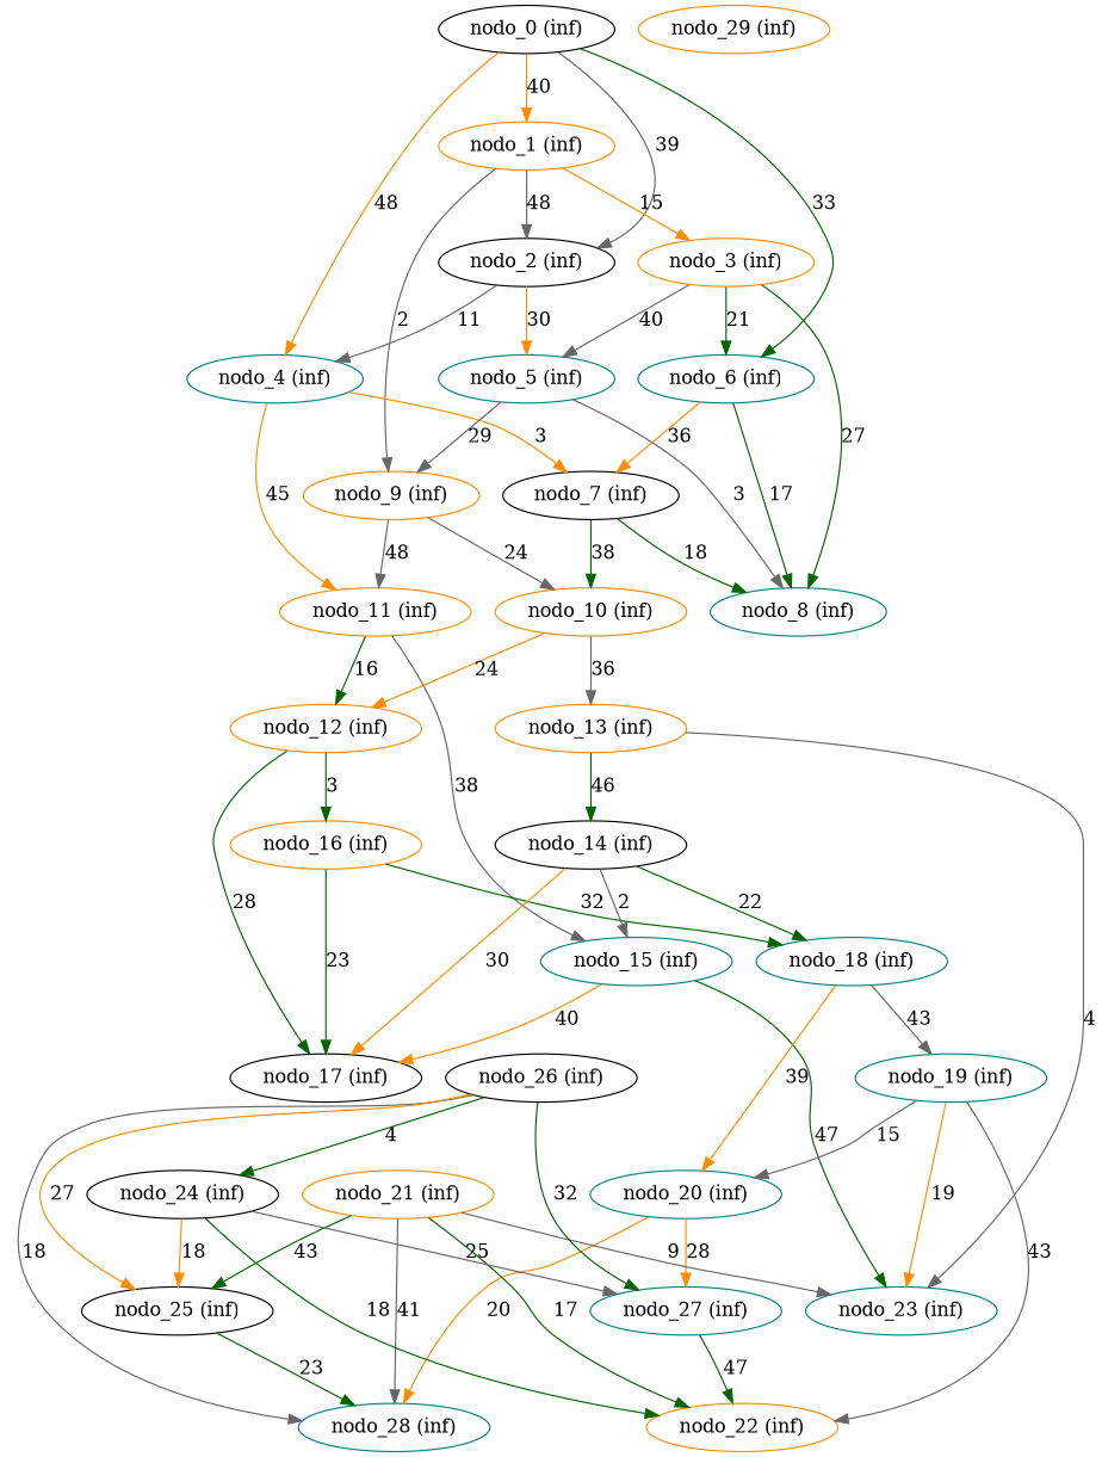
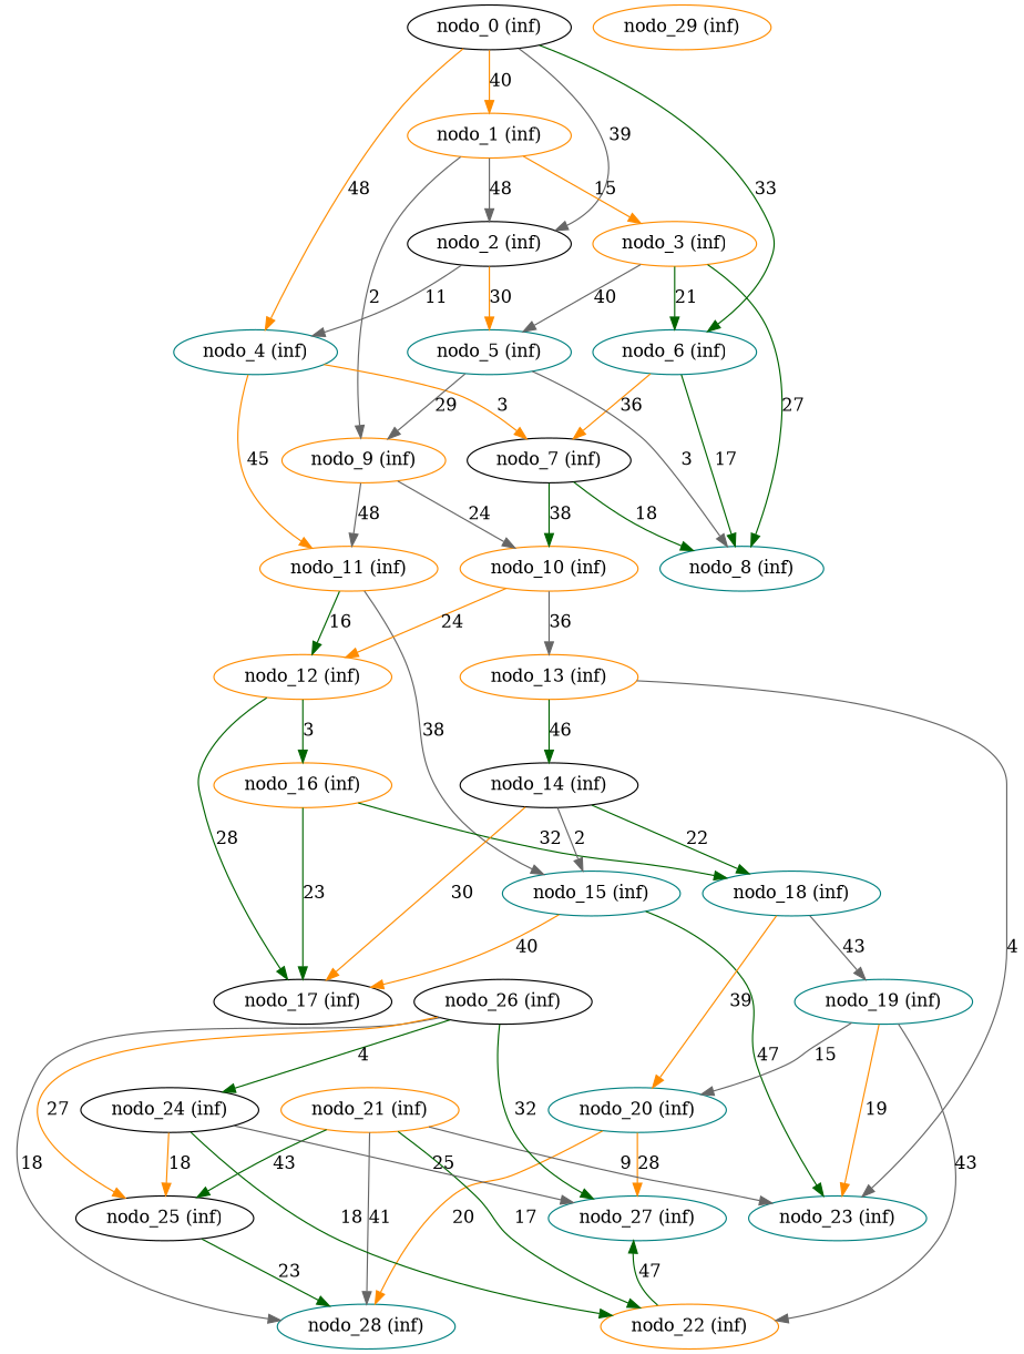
  digraph {
    node [color=darkorange]
    edge [color=darkgreen weight=18]
    "nodo_0 (inf)" [color=black]
    "nodo_1 (inf)"
    "nodo_2 (inf)" [color=black]
    "nodo_4 (inf)" [color=teal]
    "nodo_6 (inf)" [color=teal]
    "nodo_3 (inf)"
    "nodo_9 (inf)"
    "nodo_5 (inf)" [color=teal]
    "nodo_7 (inf)" [color=black]
    "nodo_11 (inf)"
    "nodo_8 (inf)" [color=teal]
    "nodo_10 (inf)"
    "nodo_12 (inf)"
    "nodo_15 (inf)" [color=teal]
    "nodo_13 (inf)"
    "nodo_16 (inf)"
    "nodo_17 (inf)" [color=black]
    "nodo_14 (inf)" [color=black]
    "nodo_23 (inf)" [color=teal]
    "nodo_18 (inf)" [color=teal]
    "nodo_19 (inf)" [color=teal]
    "nodo_20 (inf)" [color=teal]
    "nodo_22 (inf)"
    "nodo_27 (inf)" [color=teal]
    "nodo_28 (inf)" [color=teal]
    "nodo_21 (inf)"
    "nodo_25 (inf)" [color=black]
    "nodo_24 (inf)" [color=black]
    "nodo_26 (inf)" [color=black]
    "nodo_29 (inf)"
    "nodo_0 (inf)" -> "nodo_1 (inf)" [color=darkorange label=40 weight=40]
    "nodo_0 (inf)" -> "nodo_2 (inf)" [color=gray40 label=39 weight=39]
    "nodo_0 (inf)" -> "nodo_4 (inf)" [color=darkorange label=48 weight=48]
    "nodo_0 (inf)" -> "nodo_6 (inf)" [label=33 weight=33]
    "nodo_1 (inf)" -> "nodo_2 (inf)" [color=gray40 label=48 weight=48]
    "nodo_1 (inf)" -> "nodo_3 (inf)" [color=darkorange label=15 weight=15]
    "nodo_1 (inf)" -> "nodo_9 (inf)" [color=gray40 label=2 weight=2]
    "nodo_2 (inf)" -> "nodo_4 (inf)" [color=gray40 label=11 weight=11]
    "nodo_2 (inf)" -> "nodo_5 (inf)" [color=darkorange label=30 weight=30]
    "nodo_4 (inf)" -> "nodo_7 (inf)" [color=darkorange label=3 weight=3]
    "nodo_4 (inf)" -> "nodo_11 (inf)" [color=darkorange label=45 weight=45]
    "nodo_6 (inf)" -> "nodo_7 (inf)" [color=darkorange label=36 weight=36]
    "nodo_6 (inf)" -> "nodo_8 (inf)" [label=17 weight=17]
    "nodo_3 (inf)" -> "nodo_6 (inf)" [label=21 weight=21]
    "nodo_3 (inf)" -> "nodo_5 (inf)" [color=gray40 label=40 weight=40]
    "nodo_3 (inf)" -> "nodo_8 (inf)" [label=27 weight=27]
    "nodo_9 (inf)" -> "nodo_11 (inf)" [color=gray40 label=48 weight=48]
    "nodo_9 (inf)" -> "nodo_10 (inf)" [color=gray40 label=24 weight=24]
    "nodo_5 (inf)" -> "nodo_9 (inf)" [color=gray40 label=29 weight=29]
    "nodo_5 (inf)" -> "nodo_8 (inf)" [color=gray40 label=3 weight=3]
    "nodo_7 (inf)" -> "nodo_8 (inf)" [label=18]
    "nodo_7 (inf)" -> "nodo_10 (inf)" [label=38 weight=49]
    "nodo_11 (inf)" -> "nodo_12 (inf)" [label=16 weight=16]
    "nodo_11 (inf)" -> "nodo_15 (inf)" [color=gray40 label=38 weight=38]
    "nodo_10 (inf)" -> "nodo_12 (inf)" [color=darkorange label=24 weight=24]
    "nodo_10 (inf)" -> "nodo_13 (inf)" [color=gray40 label=36 weight=36]
    "nodo_12 (inf)" -> "nodo_16 (inf)" [label=3 weight=3]
    "nodo_12 (inf)" -> "nodo_17 (inf)" [label=28 weight=28]
    "nodo_15 (inf)" -> "nodo_17 (inf)" [color=darkorange label=40 weight=40]
    "nodo_15 (inf)" -> "nodo_23 (inf)" [label=47 weight=47]
    "nodo_13 (inf)" -> "nodo_14 (inf)" [label=46 weight=46]
    "nodo_13 (inf)" -> "nodo_23 (inf)" [color=gray40 label=4 weight=4]
    "nodo_16 (inf)" -> "nodo_17 (inf)" [label=23 weight=23]
    "nodo_16 (inf)" -> "nodo_18 (inf)" [label=32 weight=32]
    "nodo_14 (inf)" -> "nodo_15 (inf)" [color=gray40 label=2 weight=2]
    "nodo_14 (inf)" -> "nodo_17 (inf)" [color=darkorange label=30 weight=30]
    "nodo_14 (inf)" -> "nodo_18 (inf)" [label=22 weight=22]
    "nodo_18 (inf)" -> "nodo_19 (inf)" [color=gray40 label=43 weight=43]
    "nodo_18 (inf)" -> "nodo_20 (inf)" [color=darkorange label=39 weight=39]
    "nodo_19 (inf)" -> "nodo_23 (inf)" [color=darkorange label=19 weight=19]
    "nodo_19 (inf)" -> "nodo_20 (inf)" [color=gray40 label=15 weight=15]
    "nodo_19 (inf)" -> "nodo_22 (inf)" [color=gray40 label=43 weight=43]
    "nodo_20 (inf)" -> "nodo_27 (inf)" [color=darkorange label=28 weight=28]
    "nodo_20 (inf)" -> "nodo_28 (inf)" [color=darkorange label=20 weight=20]
-   "nodo_27 (inf)" -> "nodo_22 (inf)" [label=47 weight=47]
+   "nodo_22 (inf)" -> "nodo_27 (inf)" [label=47 weight=47]
    "nodo_21 (inf)" -> "nodo_23 (inf)" [color=gray40 label=9 weight=9]
    "nodo_21 (inf)" -> "nodo_22 (inf)" [label=17 weight=17]
    "nodo_21 (inf)" -> "nodo_28 (inf)" [color=gray40 label=41 weight=41]
    "nodo_21 (inf)" -> "nodo_25 (inf)" [label=43 weight=43]
    "nodo_25 (inf)" -> "nodo_28 (inf)" [label=23 weight=23]
    "nodo_24 (inf)" -> "nodo_22 (inf)" [label=18]
    "nodo_24 (inf)" -> "nodo_27 (inf)" [color=gray40 label=25 weight=25]
    "nodo_24 (inf)" -> "nodo_25 (inf)" [color=darkorange label=18]
    "nodo_26 (inf)" -> "nodo_27 (inf)" [label=32 weight=32]
    "nodo_26 (inf)" -> "nodo_28 (inf)" [color=gray40 label=18]
    "nodo_26 (inf)" -> "nodo_25 (inf)" [color=darkorange label=27 weight=27]
    "nodo_26 (inf)" -> "nodo_24 (inf)" [label=4 weight=4]
  }
